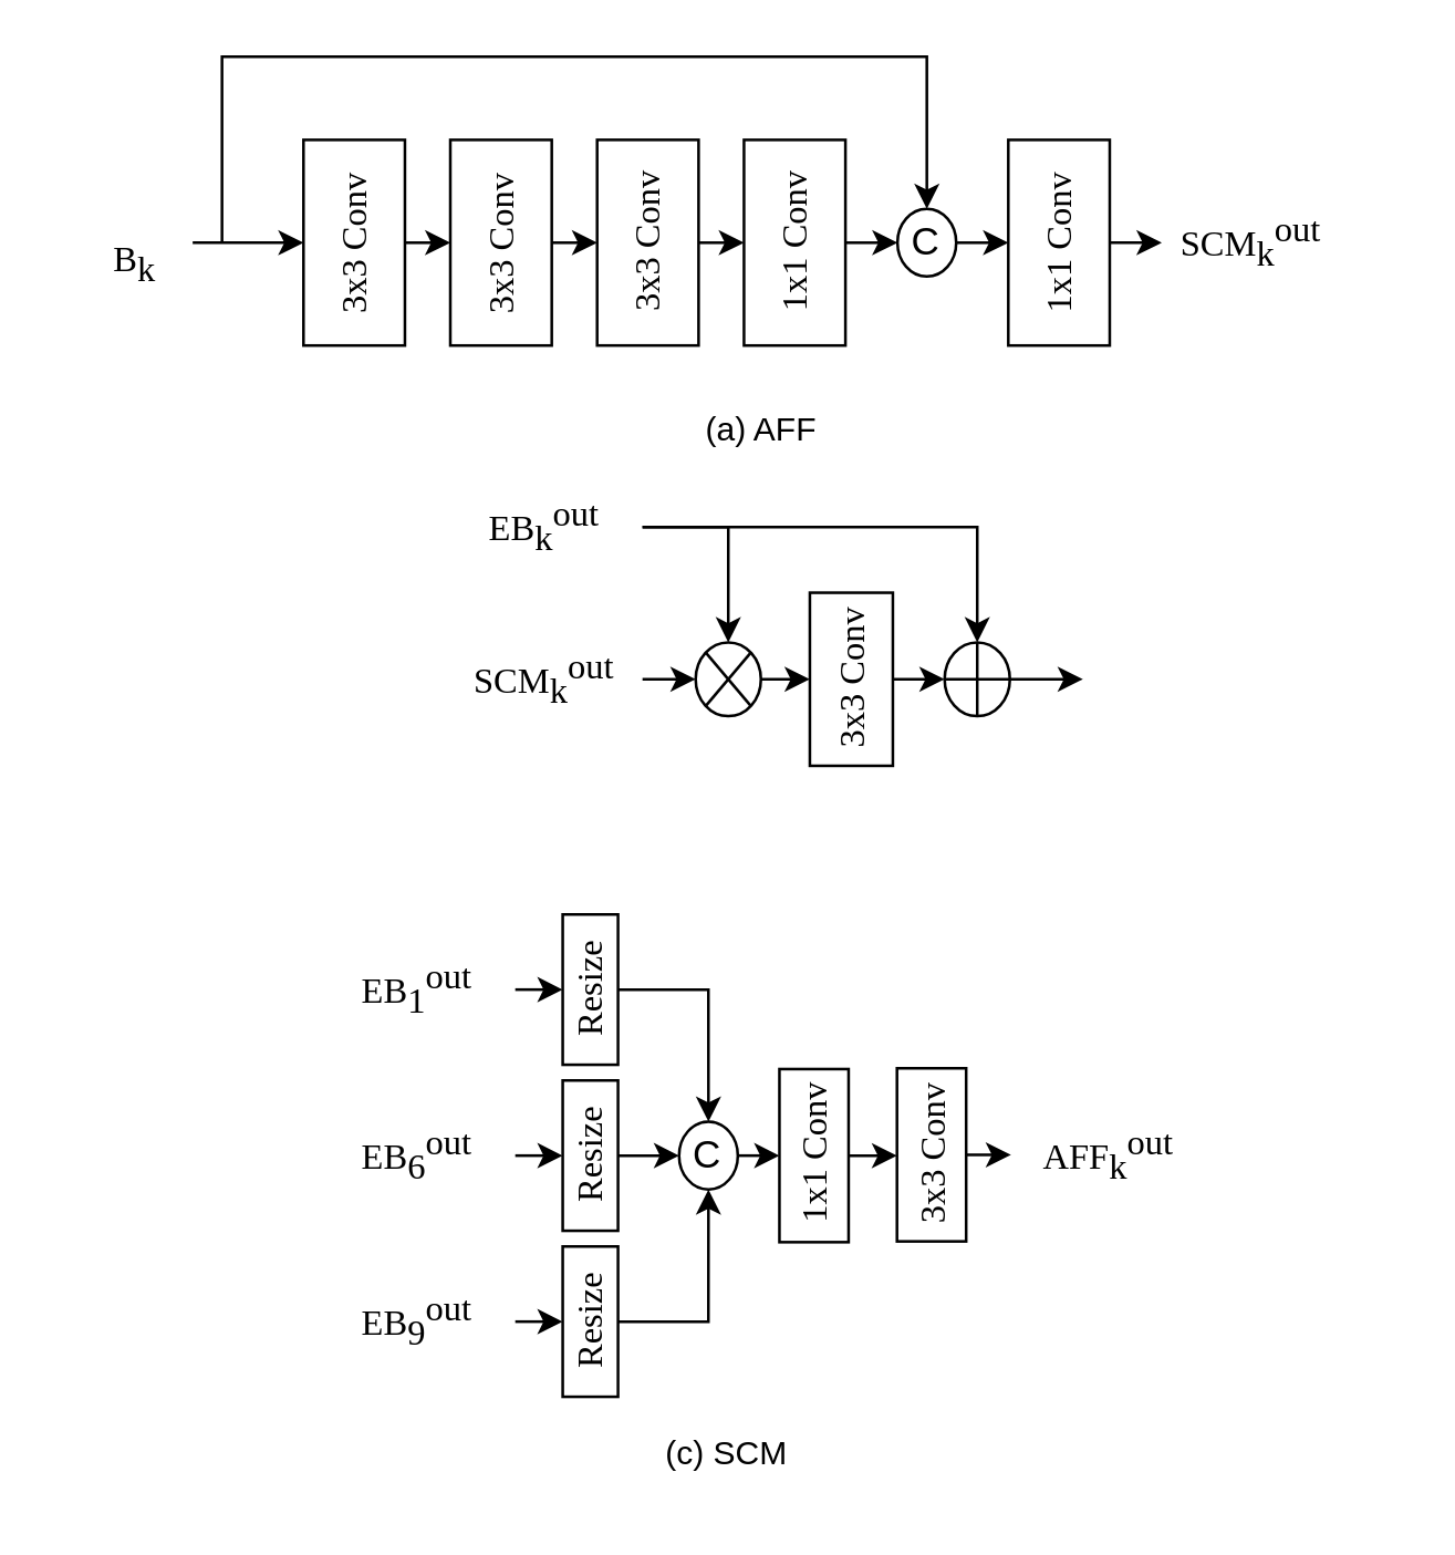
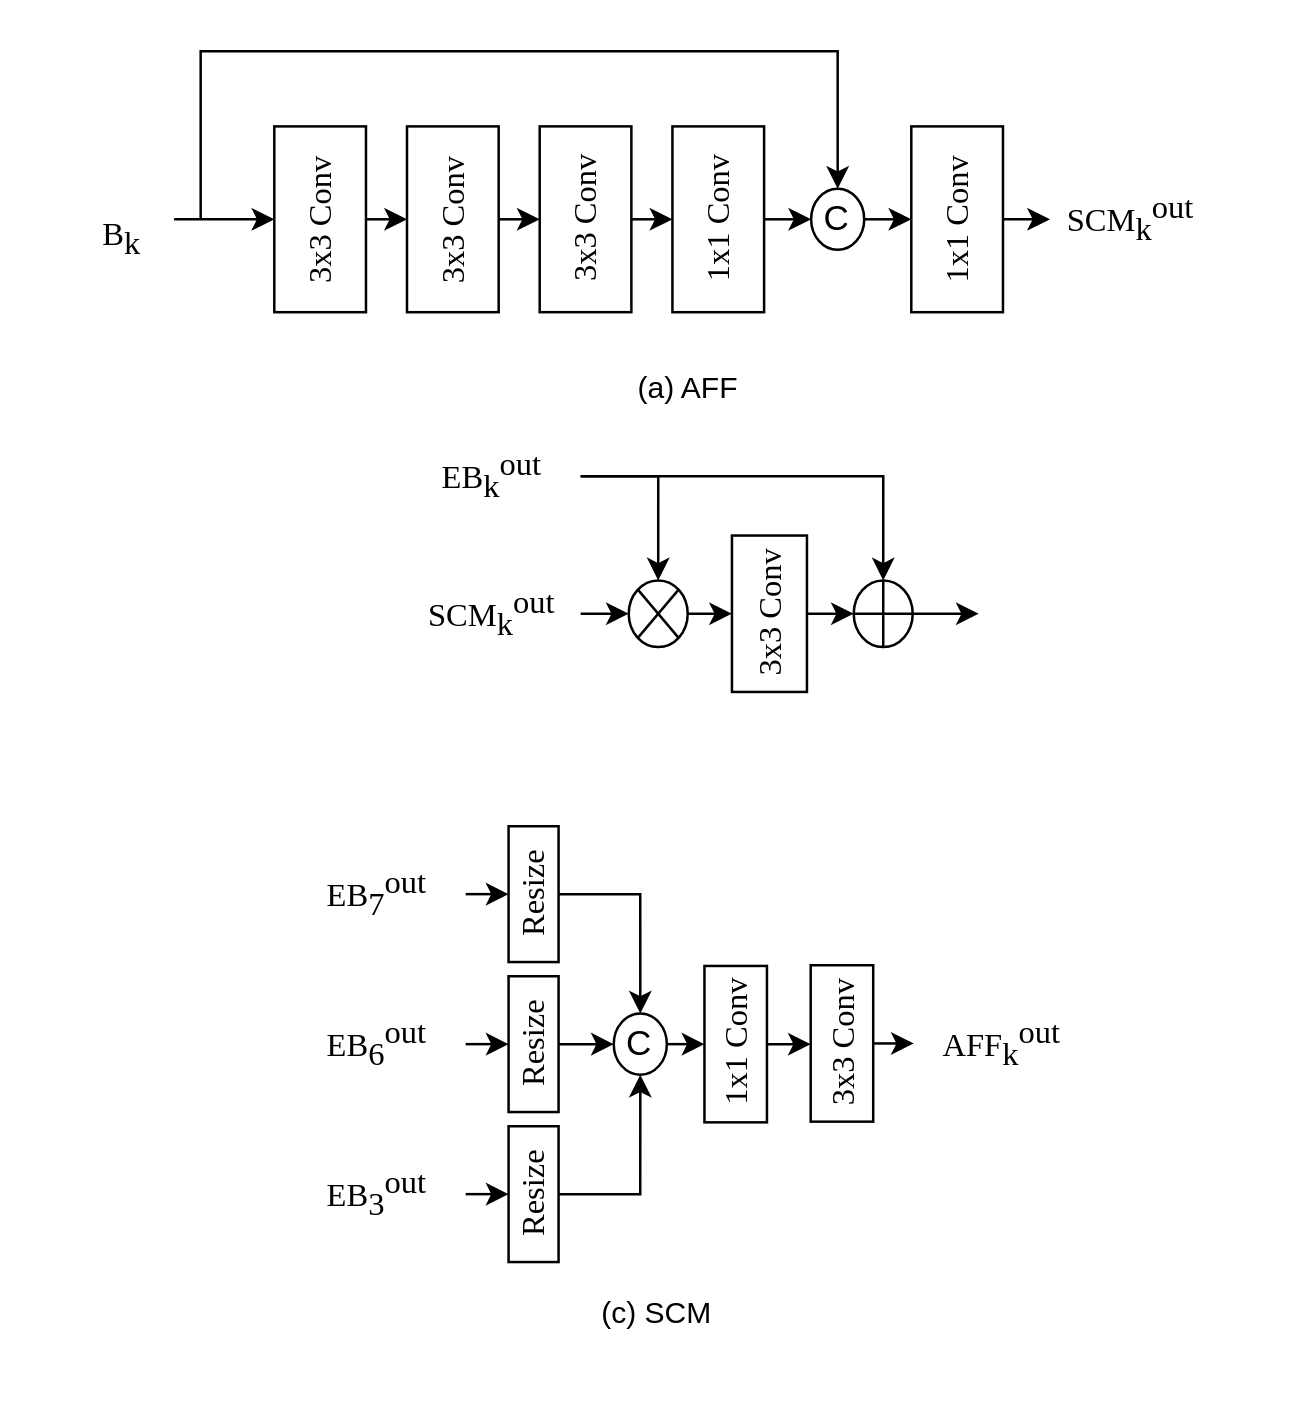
  <mxCell id="0" />
  <mxCell id="1" parent="0" />
  <mxCell id="2" value="" style="group" vertex="1" connectable="0" parent="1"><mxGeometry x="161.001" y="170.003" width="229.999" height="106.277" as="geometry" /></mxCell>
  <mxCell id="3" value="3x3 Conv" style="rounded=0;whiteSpace=wrap;html=1;fontSize=13;fontFamily=Times New Roman;rotation=-90;" vertex="1" parent="2"><mxGeometry x="114.999" y="59.997" width="62.56" height="30" as="geometry" /></mxCell>
  <mxCell id="4" value="" style="group" vertex="1" connectable="0" parent="2"><mxGeometry x="89.996" y="61.667" width="23.59" height="26.667" as="geometry" /></mxCell>
  <mxCell id="5" value="" style="ellipse;whiteSpace=wrap;html=1;fontSize=14;" vertex="1" parent="4"><mxGeometry width="23.59" height="26.667" as="geometry" /></mxCell>
  <mxCell id="6" value="" style="endArrow=none;html=1;rounded=0;exitX=0;exitY=1;exitDx=0;exitDy=0;entryX=1;entryY=0;entryDx=0;entryDy=0;" edge="1" parent="4" source="5" target="5"><mxGeometry width="50" height="50" relative="1" as="geometry"><mxPoint x="10.003" y="48.33" as="sourcePoint" /><mxPoint x="60.003" y="-1.67" as="targetPoint" /></mxGeometry></mxCell>
  <mxCell id="7" value="" style="endArrow=none;html=1;rounded=0;exitX=0;exitY=0;exitDx=0;exitDy=0;entryX=1;entryY=1;entryDx=0;entryDy=0;" edge="1" parent="4" source="5" target="5"><mxGeometry width="50" height="50" relative="1" as="geometry"><mxPoint x="10.003" y="48.33" as="sourcePoint" /><mxPoint x="60.003" y="-1.67" as="targetPoint" /></mxGeometry></mxCell>
  <mxCell id="8" style="edgeStyle=orthogonalEdgeStyle;rounded=0;orthogonalLoop=1;jettySize=auto;html=1;exitX=1;exitY=0.5;exitDx=0;exitDy=0;entryX=0.5;entryY=0;entryDx=0;entryDy=0;" edge="1" parent="2" source="5" target="3"><mxGeometry relative="1" as="geometry" /></mxCell>
  <mxCell id="9" style="edgeStyle=orthogonalEdgeStyle;rounded=0;orthogonalLoop=1;jettySize=auto;html=1;exitX=1;exitY=0.5;exitDx=0;exitDy=0;entryX=0;entryY=0.5;entryDx=0;entryDy=0;" edge="1" parent="2" source="10" target="5"><mxGeometry relative="1" as="geometry" /></mxCell>
  <mxCell id="10" value="SCM&lt;sub style=&quot;font-size: 13px;&quot;&gt;k&lt;/sub&gt;&lt;sup style=&quot;font-size: 13px;&quot;&gt;out&lt;/sup&gt;" style="text;html=1;strokeColor=none;fillColor=none;align=center;verticalAlign=middle;whiteSpace=wrap;rounded=0;fontFamily=Times New Roman;fontSize=13;" vertex="1" parent="2"><mxGeometry y="55" width="70.769" height="40" as="geometry" /></mxCell>
  <mxCell id="11" style="edgeStyle=orthogonalEdgeStyle;rounded=0;orthogonalLoop=1;jettySize=auto;html=1;exitX=1;exitY=0.5;exitDx=0;exitDy=0;entryX=0.5;entryY=0;entryDx=0;entryDy=0;" edge="1" parent="2" source="12" target="5"><mxGeometry relative="1" as="geometry" /></mxCell>
  <mxCell id="12" value="&lt;span style=&quot;font-size: 13px;&quot;&gt;EB&lt;/span&gt;&lt;sub style=&quot;font-size: 13px;&quot;&gt;k&lt;/sub&gt;&lt;sup style=&quot;font-size: 13px;&quot;&gt;out&lt;/sup&gt;" style="text;html=1;strokeColor=none;fillColor=none;align=center;verticalAlign=middle;whiteSpace=wrap;rounded=0;fontFamily=Times New Roman;fontSize=13;" vertex="1" parent="2"><mxGeometry width="70.769" height="40" as="geometry" /></mxCell>
  <mxCell id="13" style="edgeStyle=orthogonalEdgeStyle;rounded=0;orthogonalLoop=1;jettySize=auto;html=1;exitX=1;exitY=0.5;exitDx=0;exitDy=0;" edge="1" parent="2" source="14"><mxGeometry relative="1" as="geometry"><mxPoint x="229.999" y="75.197" as="targetPoint" /></mxGeometry></mxCell>
  <mxCell id="14" value="" style="ellipse;whiteSpace=wrap;html=1;fontSize=14;" vertex="1" parent="2"><mxGeometry x="179.996" y="61.667" width="23.59" height="26.667" as="geometry" /></mxCell>
  <mxCell id="15" style="edgeStyle=orthogonalEdgeStyle;rounded=0;orthogonalLoop=1;jettySize=auto;html=1;exitX=0.5;exitY=1;exitDx=0;exitDy=0;entryX=0;entryY=0.5;entryDx=0;entryDy=0;" edge="1" parent="2" source="3" target="14"><mxGeometry relative="1" as="geometry" /></mxCell>
  <mxCell id="16" value="" style="endArrow=none;html=1;rounded=0;exitX=0.5;exitY=1;exitDx=0;exitDy=0;entryX=0.5;entryY=0;entryDx=0;entryDy=0;" edge="1" parent="2" source="14" target="14"><mxGeometry width="50" height="50" relative="1" as="geometry"><mxPoint x="189.999" y="109.997" as="sourcePoint" /><mxPoint x="239.999" y="59.997" as="targetPoint" /></mxGeometry></mxCell>
  <mxCell id="17" style="edgeStyle=orthogonalEdgeStyle;rounded=0;orthogonalLoop=1;jettySize=auto;html=1;exitX=1;exitY=0.5;exitDx=0;exitDy=0;entryX=0.5;entryY=0;entryDx=0;entryDy=0;" edge="1" parent="2" source="12" target="14"><mxGeometry relative="1" as="geometry" /></mxCell>
  <mxCell id="18" value="" style="endArrow=none;html=1;rounded=0;exitX=0;exitY=0.5;exitDx=0;exitDy=0;entryX=1;entryY=0.5;entryDx=0;entryDy=0;" edge="1" parent="2" source="14" target="14"><mxGeometry width="50" height="50" relative="1" as="geometry"><mxPoint x="189.999" y="109.997" as="sourcePoint" /><mxPoint x="239.999" y="59.997" as="targetPoint" /></mxGeometry></mxCell>
  <mxCell id="19" value="" style="group" vertex="1" connectable="0" parent="1"><mxGeometry x="20" y="20" width="484" height="120" as="geometry" /></mxCell>
  <mxCell id="20" value="" style="group;fontFamily=Times New Roman;fontSize=13;" vertex="1" connectable="0" parent="19"><mxGeometry x="49.156" width="414.047" height="110" as="geometry" /></mxCell>
  <mxCell id="21" value="3x3 Conv" style="rounded=0;whiteSpace=wrap;html=1;fontSize=13;fontFamily=Times New Roman;rotation=-90;" vertex="1" parent="20"><mxGeometry x="21.233" y="48.889" width="74.316" height="36.667" as="geometry" /></mxCell>
  <mxCell id="22" value="3x3 Conv" style="rounded=0;whiteSpace=wrap;html=1;fontSize=13;fontFamily=Times New Roman;rotation=-90;" vertex="1" parent="20"><mxGeometry x="74.316" y="48.889" width="74.316" height="36.667" as="geometry" /></mxCell>
  <mxCell id="23" style="edgeStyle=orthogonalEdgeStyle;rounded=0;orthogonalLoop=1;jettySize=auto;html=1;exitX=0.5;exitY=1;exitDx=0;exitDy=0;entryX=0.5;entryY=0;entryDx=0;entryDy=0;" edge="1" parent="20" source="21" target="22"><mxGeometry relative="1" as="geometry" /></mxCell>
  <mxCell id="24" value="3x3 Conv" style="rounded=0;whiteSpace=wrap;html=1;fontSize=13;fontFamily=Times New Roman;rotation=-90;" vertex="1" parent="20"><mxGeometry x="127.399" y="48.889" width="74.316" height="36.667" as="geometry" /></mxCell>
  <mxCell id="25" style="edgeStyle=orthogonalEdgeStyle;rounded=0;orthogonalLoop=1;jettySize=auto;html=1;exitX=0.5;exitY=1;exitDx=0;exitDy=0;entryX=0.5;entryY=0;entryDx=0;entryDy=0;" edge="1" parent="20" source="22" target="24"><mxGeometry relative="1" as="geometry" /></mxCell>
  <mxCell id="26" value="1x1 Conv" style="rounded=0;whiteSpace=wrap;html=1;fontSize=13;fontFamily=Times New Roman;rotation=-90;" vertex="1" parent="20"><mxGeometry x="180.482" y="48.889" width="74.316" height="36.667" as="geometry" /></mxCell>
  <mxCell id="27" style="edgeStyle=orthogonalEdgeStyle;rounded=0;orthogonalLoop=1;jettySize=auto;html=1;exitX=0.5;exitY=1;exitDx=0;exitDy=0;entryX=0.5;entryY=0;entryDx=0;entryDy=0;" edge="1" parent="20" source="24" target="26"><mxGeometry relative="1" as="geometry" /></mxCell>
  <mxCell id="28" value="C" style="ellipse;whiteSpace=wrap;html=1;fontSize=14;" vertex="1" parent="20"><mxGeometry x="254.798" y="55" width="21.233" height="24.444" as="geometry" /></mxCell>
  <mxCell id="29" style="edgeStyle=orthogonalEdgeStyle;rounded=0;orthogonalLoop=1;jettySize=auto;html=1;exitX=0.5;exitY=1;exitDx=0;exitDy=0;entryX=0;entryY=0.5;entryDx=0;entryDy=0;" edge="1" parent="20" source="26" target="28"><mxGeometry relative="1" as="geometry" /></mxCell>
  <mxCell id="30" value="" style="endArrow=classic;html=1;rounded=0;entryX=0.5;entryY=0;entryDx=0;entryDy=0;" edge="1" parent="20" target="21"><mxGeometry width="50" height="50" relative="1" as="geometry"><mxPoint y="67.222" as="sourcePoint" /><mxPoint x="159.249" y="-61.111" as="targetPoint" /></mxGeometry></mxCell>
  <mxCell id="31" value="" style="endArrow=classic;html=1;rounded=0;entryX=0.5;entryY=0;entryDx=0;entryDy=0;" edge="1" parent="20" target="28"><mxGeometry width="50" height="50" relative="1" as="geometry"><mxPoint x="10.617" y="67.222" as="sourcePoint" /><mxPoint x="159.249" y="-61.111" as="targetPoint" /><Array as="points"><mxPoint x="10.617" /><mxPoint x="138.016" /><mxPoint x="265.415" /></Array></mxGeometry></mxCell>
  <mxCell id="32" value="1x1 Conv" style="rounded=0;whiteSpace=wrap;html=1;fontSize=13;fontFamily=Times New Roman;rotation=-90;" vertex="1" parent="20"><mxGeometry x="276.031" y="48.889" width="74.316" height="36.667" as="geometry" /></mxCell>
  <mxCell id="33" style="edgeStyle=orthogonalEdgeStyle;rounded=0;orthogonalLoop=1;jettySize=auto;html=1;exitX=1;exitY=0.5;exitDx=0;exitDy=0;entryX=0.5;entryY=0;entryDx=0;entryDy=0;" edge="1" parent="20" source="28" target="32"><mxGeometry relative="1" as="geometry" /></mxCell>
  <mxCell id="34" value="SCM&lt;sub style=&quot;font-size: 13px;&quot;&gt;k&lt;/sub&gt;&lt;sup style=&quot;font-size: 13px;&quot;&gt;out&lt;/sup&gt;" style="text;html=1;strokeColor=none;fillColor=none;align=center;verticalAlign=middle;whiteSpace=wrap;rounded=0;fontFamily=Times New Roman;fontSize=13;" vertex="1" parent="20"><mxGeometry x="350.347" y="48.889" width="63.7" height="36.667" as="geometry" /></mxCell>
  <mxCell id="35" style="edgeStyle=orthogonalEdgeStyle;rounded=0;orthogonalLoop=1;jettySize=auto;html=1;exitX=0.5;exitY=1;exitDx=0;exitDy=0;entryX=0;entryY=0.5;entryDx=0;entryDy=0;" edge="1" parent="20" source="32" target="34"><mxGeometry relative="1" as="geometry" /></mxCell>
  <mxCell id="36" value="B&lt;sub style=&quot;font-size: 13px;&quot;&gt;k&lt;/sub&gt;" style="text;html=1;strokeColor=none;fillColor=none;align=center;verticalAlign=middle;whiteSpace=wrap;rounded=0;fontSize=13;fontFamily=Times New Roman;" vertex="1" parent="19"><mxGeometry y="60" width="56.719" height="30" as="geometry" /></mxCell>
  <mxCell id="37" value="" style="group" vertex="1" connectable="0" parent="1"><mxGeometry x="115.001" y="330" width="320.769" height="174.32" as="geometry" /></mxCell>
- <mxCell id="38" value="&lt;span style=&quot;font-size: 13px;&quot;&gt;EB&lt;/span&gt;&lt;sub style=&quot;font-size: 13px;&quot;&gt;1&lt;/sub&gt;&lt;sup style=&quot;font-size: 13px;&quot;&gt;out&lt;/sup&gt;" style="text;html=1;strokeColor=none;fillColor=none;align=center;verticalAlign=middle;whiteSpace=wrap;rounded=0;fontFamily=Times New Roman;fontSize=13;" vertex="1" parent="37"><mxGeometry y="7.163" width="70.769" height="40" as="geometry" /></mxCell>
+ <mxCell id="38" value="&lt;span style=&quot;font-size: 13px;&quot;&gt;EB&lt;/span&gt;&lt;sub style=&quot;font-size: 13px;&quot;&gt;7&lt;/sub&gt;&lt;sup style=&quot;font-size: 13px;&quot;&gt;out&lt;/sup&gt;" style="text;html=1;strokeColor=none;fillColor=none;align=center;verticalAlign=middle;whiteSpace=wrap;rounded=0;fontFamily=Times New Roman;fontSize=13;" vertex="1" parent="37"><mxGeometry y="7.163" width="70.769" height="40" as="geometry" /></mxCell>
  <mxCell id="39" value="&lt;span style=&quot;font-size: 13px;&quot;&gt;EB&lt;/span&gt;&lt;sub style=&quot;font-size: 13px;&quot;&gt;6&lt;/sub&gt;&lt;sup style=&quot;font-size: 13px;&quot;&gt;out&lt;/sup&gt;" style="text;html=1;strokeColor=none;fillColor=none;align=center;verticalAlign=middle;whiteSpace=wrap;rounded=0;fontFamily=Times New Roman;fontSize=13;" vertex="1" parent="37"><mxGeometry y="67.163" width="70.769" height="40" as="geometry" /></mxCell>
- <mxCell id="40" value="&lt;span style=&quot;font-size: 13px;&quot;&gt;EB&lt;/span&gt;&lt;sub style=&quot;font-size: 13px;&quot;&gt;9&lt;/sub&gt;&lt;sup style=&quot;font-size: 13px;&quot;&gt;out&lt;/sup&gt;" style="text;html=1;strokeColor=none;fillColor=none;align=center;verticalAlign=middle;whiteSpace=wrap;rounded=0;fontFamily=Times New Roman;fontSize=13;" vertex="1" parent="37"><mxGeometry y="127.163" width="70.769" height="40" as="geometry" /></mxCell>
+ <mxCell id="40" value="&lt;span style=&quot;font-size: 13px;&quot;&gt;EB&lt;/span&gt;&lt;sub style=&quot;font-size: 13px;&quot;&gt;3&lt;/sub&gt;&lt;sup style=&quot;font-size: 13px;&quot;&gt;out&lt;/sup&gt;" style="text;html=1;strokeColor=none;fillColor=none;align=center;verticalAlign=middle;whiteSpace=wrap;rounded=0;fontFamily=Times New Roman;fontSize=13;" vertex="1" parent="37"><mxGeometry y="127.163" width="70.769" height="40" as="geometry" /></mxCell>
  <mxCell id="41" value="Resize" style="rounded=0;whiteSpace=wrap;html=1;fontSize=13;fontFamily=Times New Roman;rotation=-90;" vertex="1" parent="37"><mxGeometry x="70.769" y="17.16" width="54.32" height="20" as="geometry" /></mxCell>
  <mxCell id="42" style="edgeStyle=orthogonalEdgeStyle;rounded=0;orthogonalLoop=1;jettySize=auto;html=1;exitX=1;exitY=0.5;exitDx=0;exitDy=0;entryX=0.5;entryY=0;entryDx=0;entryDy=0;" edge="1" parent="37" source="38" target="41"><mxGeometry relative="1" as="geometry" /></mxCell>
  <mxCell id="43" value="Resize" style="rounded=0;whiteSpace=wrap;html=1;fontSize=13;fontFamily=Times New Roman;rotation=-90;" vertex="1" parent="37"><mxGeometry x="70.769" y="77.16" width="54.32" height="20" as="geometry" /></mxCell>
  <mxCell id="44" style="edgeStyle=orthogonalEdgeStyle;rounded=0;orthogonalLoop=1;jettySize=auto;html=1;exitX=1;exitY=0.5;exitDx=0;exitDy=0;entryX=0.5;entryY=0;entryDx=0;entryDy=0;" edge="1" parent="37" source="39" target="43"><mxGeometry relative="1" as="geometry" /></mxCell>
  <mxCell id="45" value="Resize" style="rounded=0;whiteSpace=wrap;html=1;fontSize=13;fontFamily=Times New Roman;rotation=-90;" vertex="1" parent="37"><mxGeometry x="70.769" y="137.16" width="54.32" height="20" as="geometry" /></mxCell>
  <mxCell id="46" style="edgeStyle=orthogonalEdgeStyle;rounded=0;orthogonalLoop=1;jettySize=auto;html=1;exitX=1;exitY=0.5;exitDx=0;exitDy=0;entryX=0.5;entryY=0;entryDx=0;entryDy=0;" edge="1" parent="37" source="40" target="45"><mxGeometry relative="1" as="geometry" /></mxCell>
  <mxCell id="47" value="C" style="ellipse;whiteSpace=wrap;html=1;fontSize=14;" vertex="1" parent="37"><mxGeometry x="130.004" y="74.94" width="21.233" height="24.444" as="geometry" /></mxCell>
  <mxCell id="48" style="edgeStyle=orthogonalEdgeStyle;rounded=0;orthogonalLoop=1;jettySize=auto;html=1;exitX=0.5;exitY=1;exitDx=0;exitDy=0;entryX=0.5;entryY=0;entryDx=0;entryDy=0;" edge="1" parent="37" source="41" target="47"><mxGeometry relative="1" as="geometry" /></mxCell>
  <mxCell id="49" style="edgeStyle=orthogonalEdgeStyle;rounded=0;orthogonalLoop=1;jettySize=auto;html=1;exitX=0.5;exitY=1;exitDx=0;exitDy=0;entryX=0;entryY=0.5;entryDx=0;entryDy=0;" edge="1" parent="37" source="43" target="47"><mxGeometry relative="1" as="geometry" /></mxCell>
  <mxCell id="50" style="edgeStyle=orthogonalEdgeStyle;rounded=0;orthogonalLoop=1;jettySize=auto;html=1;exitX=0.5;exitY=1;exitDx=0;exitDy=0;entryX=0.5;entryY=1;entryDx=0;entryDy=0;" edge="1" parent="37" source="45" target="47"><mxGeometry relative="1" as="geometry" /></mxCell>
  <mxCell id="51" value="1x1 Conv" style="rounded=0;whiteSpace=wrap;html=1;fontSize=13;fontFamily=Times New Roman;rotation=-90;" vertex="1" parent="37"><mxGeometry x="147.499" y="74.66" width="62.56" height="25" as="geometry" /></mxCell>
  <mxCell id="52" style="edgeStyle=orthogonalEdgeStyle;rounded=0;orthogonalLoop=1;jettySize=auto;html=1;exitX=1;exitY=0.5;exitDx=0;exitDy=0;entryX=0.5;entryY=0;entryDx=0;entryDy=0;" edge="1" parent="37" source="47" target="51"><mxGeometry relative="1" as="geometry" /></mxCell>
  <mxCell id="53" value="3x3 Conv" style="rounded=0;whiteSpace=wrap;html=1;fontSize=13;fontFamily=Times New Roman;rotation=-90;" vertex="1" parent="37"><mxGeometry x="189.999" y="74.38" width="62.56" height="25" as="geometry" /></mxCell>
  <mxCell id="54" style="edgeStyle=orthogonalEdgeStyle;rounded=0;orthogonalLoop=1;jettySize=auto;html=1;exitX=0.5;exitY=1;exitDx=0;exitDy=0;entryX=0.5;entryY=0;entryDx=0;entryDy=0;" edge="1" parent="37" source="51" target="53"><mxGeometry relative="1" as="geometry" /></mxCell>
  <mxCell id="55" value="&lt;span style=&quot;font-size: 13px;&quot;&gt;AFF&lt;/span&gt;&lt;sub style=&quot;font-size: 13px;&quot;&gt;k&lt;/sub&gt;&lt;sup style=&quot;font-size: 13px;&quot;&gt;out&lt;/sup&gt;" style="text;html=1;strokeColor=none;fillColor=none;align=center;verticalAlign=middle;whiteSpace=wrap;rounded=0;fontFamily=Times New Roman;fontSize=13;" vertex="1" parent="37"><mxGeometry x="250" y="66.883" width="70.769" height="40" as="geometry" /></mxCell>
  <mxCell id="56" style="edgeStyle=orthogonalEdgeStyle;rounded=0;orthogonalLoop=1;jettySize=auto;html=1;exitX=0.5;exitY=1;exitDx=0;exitDy=0;entryX=0;entryY=0.5;entryDx=0;entryDy=0;" edge="1" parent="37" source="53" target="55"><mxGeometry relative="1" as="geometry" /></mxCell>
  <mxCell id="57" value="(a) AFF" style="text;html=1;strokeColor=none;fillColor=none;align=center;verticalAlign=middle;whiteSpace=wrap;rounded=0;" vertex="1" parent="1"><mxGeometry x="245" y="140" width="60" height="30" as="geometry" /></mxCell>
  <mxCell id="58" value="(c) SCM" style="text;html=1;strokeColor=none;fillColor=none;align=center;verticalAlign=middle;whiteSpace=wrap;rounded=0;" vertex="1" parent="1"><mxGeometry x="207.5" y="510" width="109" height="30" as="geometry" /></mxCell>
